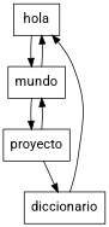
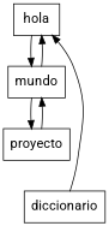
  digraph {
    fontname=Roboto
    node [fontname=Roboto fontsize=16 shape=record]
    edge [fontname=Roboto]
    n1 [label=" hola"]
    n2 [label=" mundo"]
    n3 [label=" proyecto"]
    n4 [label=" diccionario"]
    n1 -> n2
    n2 -> n1
    n2 -> n3
    n3 -> n2
-   n3 -> n4
    n4 -> n1
  }
